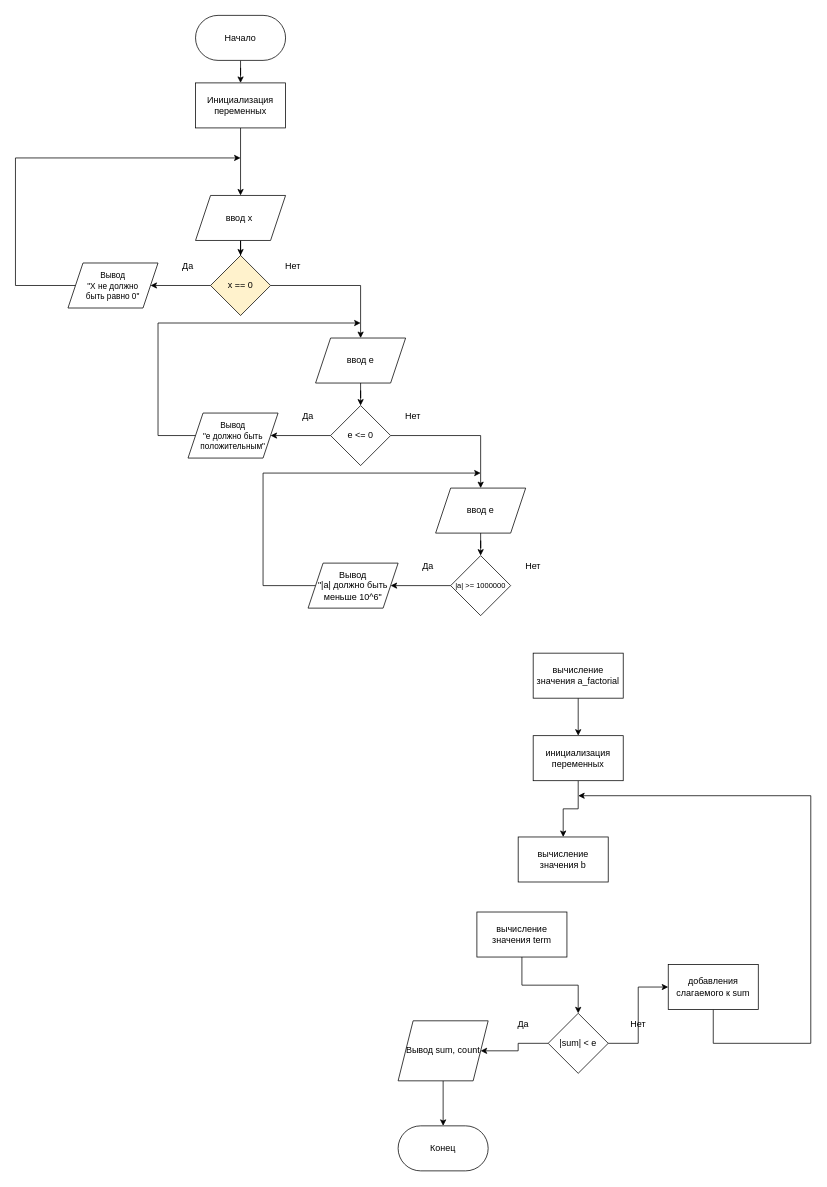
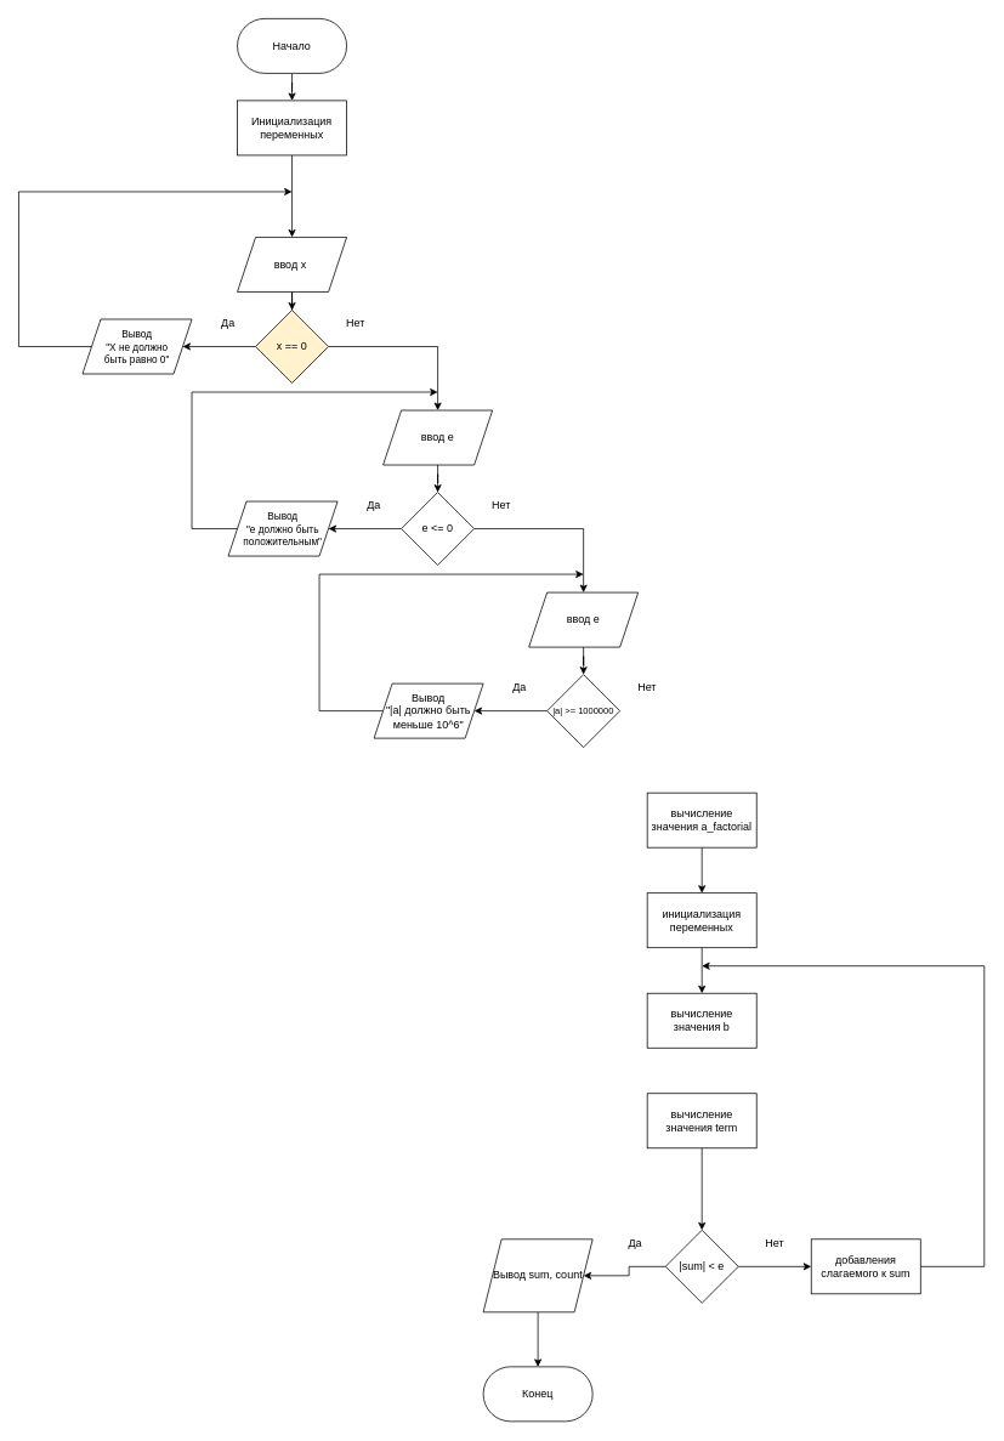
  <mxCell id="0" />
  <mxCell id="1" parent="0" />
  <mxCell id="2" style="edgeStyle=orthogonalEdgeStyle;rounded=0;orthogonalLoop=1;jettySize=auto;html=1;entryX=0.5;entryY=0;entryDx=0;entryDy=0;" edge="1" parent="1" source="3" target="31"><mxGeometry relative="1" as="geometry" /></mxCell>
  <mxCell id="3" value="Начало" style="rounded=1;whiteSpace=wrap;html=1;arcSize=50;" vertex="1" parent="1"><mxGeometry x="260" y="20" width="120" height="60" as="geometry" /></mxCell>
  <mxCell id="4" style="edgeStyle=orthogonalEdgeStyle;rounded=0;orthogonalLoop=1;jettySize=auto;html=1;entryX=0.5;entryY=0;entryDx=0;entryDy=0;" edge="1" parent="1" source="5" target="8"><mxGeometry relative="1" as="geometry" /></mxCell>
  <mxCell id="5" value="ввод x&amp;nbsp;" style="shape=parallelogram;perimeter=parallelogramPerimeter;whiteSpace=wrap;html=1;fixedSize=1;" vertex="1" parent="1"><mxGeometry x="260" y="260" width="120" height="60" as="geometry" /></mxCell>
  <mxCell id="6" style="edgeStyle=orthogonalEdgeStyle;rounded=0;orthogonalLoop=1;jettySize=auto;html=1;entryX=1;entryY=0.5;entryDx=0;entryDy=0;" edge="1" parent="1" source="8" target="10"><mxGeometry relative="1" as="geometry" /></mxCell>
  <mxCell id="7" style="edgeStyle=orthogonalEdgeStyle;rounded=0;orthogonalLoop=1;jettySize=auto;html=1;entryX=0.5;entryY=0;entryDx=0;entryDy=0;" edge="1" parent="1" source="8" target="12"><mxGeometry relative="1" as="geometry"><mxPoint x="430" y="460" as="targetPoint" /></mxGeometry></mxCell>
  <mxCell id="8" value="x == 0" style="rhombus;whiteSpace=wrap;html=1;fillColor=#fff2cc;" vertex="1" parent="1"><mxGeometry x="280" y="340" width="80" height="80" as="geometry" /></mxCell>
  <mxCell id="9" style="edgeStyle=orthogonalEdgeStyle;rounded=0;orthogonalLoop=1;jettySize=auto;html=1;" edge="1" parent="1" source="10"><mxGeometry relative="1" as="geometry"><mxPoint x="320" y="210" as="targetPoint" /><Array as="points"><mxPoint x="20" y="380" /><mxPoint x="20" y="210" /></Array></mxGeometry></mxCell>
  <mxCell id="10" value="&lt;font style=&quot;font-size: 11px;&quot;&gt;Вывод&lt;br&gt;&quot;X не должно&lt;/font&gt;&lt;div style=&quot;font-size: 11px;&quot;&gt;&lt;font style=&quot;font-size: 11px;&quot;&gt;быть равно 0&quot;&lt;/font&gt;&lt;/div&gt;" style="shape=parallelogram;perimeter=parallelogramPerimeter;whiteSpace=wrap;html=1;fixedSize=1;" vertex="1" parent="1"><mxGeometry x="90" y="350" width="120" height="60" as="geometry" /></mxCell>
  <mxCell id="11" style="edgeStyle=orthogonalEdgeStyle;rounded=0;orthogonalLoop=1;jettySize=auto;html=1;entryX=0.5;entryY=0;entryDx=0;entryDy=0;" edge="1" parent="1" source="12" target="15"><mxGeometry relative="1" as="geometry" /></mxCell>
  <mxCell id="12" value="ввод e" style="shape=parallelogram;perimeter=parallelogramPerimeter;whiteSpace=wrap;html=1;fixedSize=1;" vertex="1" parent="1"><mxGeometry x="420" y="450" width="120" height="60" as="geometry" /></mxCell>
  <mxCell id="13" style="edgeStyle=orthogonalEdgeStyle;rounded=0;orthogonalLoop=1;jettySize=auto;html=1;entryX=1;entryY=0.5;entryDx=0;entryDy=0;" edge="1" parent="1" source="15" target="17"><mxGeometry relative="1" as="geometry" /></mxCell>
  <mxCell id="14" style="edgeStyle=orthogonalEdgeStyle;rounded=0;orthogonalLoop=1;jettySize=auto;html=1;entryX=0.5;entryY=0;entryDx=0;entryDy=0;" edge="1" parent="1" source="15" target="19"><mxGeometry relative="1" as="geometry" /></mxCell>
  <mxCell id="15" value="e &amp;lt;= 0" style="rhombus;whiteSpace=wrap;html=1;" vertex="1" parent="1"><mxGeometry x="440" y="540" width="80" height="80" as="geometry" /></mxCell>
  <mxCell id="16" style="edgeStyle=orthogonalEdgeStyle;rounded=0;orthogonalLoop=1;jettySize=auto;html=1;" edge="1" parent="1" source="17"><mxGeometry relative="1" as="geometry"><mxPoint x="480" y="430" as="targetPoint" /><Array as="points"><mxPoint x="210" y="580" /><mxPoint x="210" y="430" /></Array></mxGeometry></mxCell>
  <mxCell id="17" value="&lt;font style=&quot;font-size: 11px;&quot;&gt;Вывод&lt;/font&gt;&lt;div style=&quot;font-size: 11px;&quot;&gt;&lt;font style=&quot;font-size: 11px;&quot;&gt;&quot;e должно быть положительным&quot;&lt;/font&gt;&lt;/div&gt;" style="shape=parallelogram;perimeter=parallelogramPerimeter;whiteSpace=wrap;html=1;fixedSize=1;" vertex="1" parent="1"><mxGeometry x="250" y="550" width="120" height="60" as="geometry" /></mxCell>
  <mxCell id="18" style="edgeStyle=orthogonalEdgeStyle;rounded=0;orthogonalLoop=1;jettySize=auto;html=1;entryX=0.5;entryY=0;entryDx=0;entryDy=0;" edge="1" parent="1" source="19" target="21"><mxGeometry relative="1" as="geometry" /></mxCell>
  <mxCell id="19" value="ввод e" style="shape=parallelogram;perimeter=parallelogramPerimeter;whiteSpace=wrap;html=1;fixedSize=1;" vertex="1" parent="1"><mxGeometry x="580" y="650" width="120" height="60" as="geometry" /></mxCell>
  <mxCell id="20" style="edgeStyle=orthogonalEdgeStyle;rounded=0;orthogonalLoop=1;jettySize=auto;html=1;entryX=1;entryY=0.5;entryDx=0;entryDy=0;" edge="1" parent="1" source="21" target="27"><mxGeometry relative="1" as="geometry" /></mxCell>
  <mxCell id="21" value="&lt;font style=&quot;font-size: 10px;&quot;&gt;|a| &amp;gt;=&amp;nbsp;1000000&lt;/font&gt;" style="rhombus;whiteSpace=wrap;html=1;" vertex="1" parent="1"><mxGeometry x="600" y="740" width="80" height="80" as="geometry" /></mxCell>
  <mxCell id="22" value="Да" style="text;html=1;align=center;verticalAlign=middle;whiteSpace=wrap;rounded=0;" vertex="1" parent="1"><mxGeometry x="220" y="340" width="60" height="30" as="geometry" /></mxCell>
  <mxCell id="23" value="Нет" style="text;html=1;align=center;verticalAlign=middle;whiteSpace=wrap;rounded=0;" vertex="1" parent="1"><mxGeometry x="360" y="340" width="60" height="30" as="geometry" /></mxCell>
  <mxCell id="24" value="Нет" style="text;html=1;align=center;verticalAlign=middle;whiteSpace=wrap;rounded=0;" vertex="1" parent="1"><mxGeometry x="520" y="540" width="60" height="30" as="geometry" /></mxCell>
  <mxCell id="25" value="Да" style="text;html=1;align=center;verticalAlign=middle;whiteSpace=wrap;rounded=0;" vertex="1" parent="1"><mxGeometry x="380" y="539" width="60" height="30" as="geometry" /></mxCell>
  <mxCell id="26" style="edgeStyle=orthogonalEdgeStyle;rounded=0;orthogonalLoop=1;jettySize=auto;html=1;" edge="1" parent="1" source="27"><mxGeometry relative="1" as="geometry"><mxPoint x="640" y="630" as="targetPoint" /><Array as="points"><mxPoint x="350" y="780" /><mxPoint x="350" y="630" /><mxPoint x="640" y="630" /></Array></mxGeometry></mxCell>
  <mxCell id="27" value="Вывод&lt;div&gt;&quot;|a| должно быть меньше 10^6&quot;&lt;/div&gt;" style="shape=parallelogram;perimeter=parallelogramPerimeter;whiteSpace=wrap;html=1;fixedSize=1;" vertex="1" parent="1"><mxGeometry x="410" y="750" width="120" height="60" as="geometry" /></mxCell>
  <mxCell id="28" value="Да" style="text;html=1;align=center;verticalAlign=middle;whiteSpace=wrap;rounded=0;" vertex="1" parent="1"><mxGeometry x="540" y="740" width="60" height="30" as="geometry" /></mxCell>
  <mxCell id="29" value="Нет" style="text;html=1;align=center;verticalAlign=middle;whiteSpace=wrap;rounded=0;" vertex="1" parent="1"><mxGeometry x="680" y="740" width="60" height="30" as="geometry" /></mxCell>
  <mxCell id="30" style="edgeStyle=orthogonalEdgeStyle;rounded=0;orthogonalLoop=1;jettySize=auto;html=1;entryX=0.5;entryY=0;entryDx=0;entryDy=0;" edge="1" parent="1" source="31" target="5"><mxGeometry relative="1" as="geometry" /></mxCell>
  <mxCell id="31" value="Инициализация переменных" style="rounded=0;whiteSpace=wrap;html=1;" vertex="1" parent="1"><mxGeometry x="260" y="110" width="120" height="60" as="geometry" /></mxCell>
  <mxCell id="32" style="edgeStyle=orthogonalEdgeStyle;rounded=0;orthogonalLoop=1;jettySize=auto;html=1;entryX=0.5;entryY=0;entryDx=0;entryDy=0;" edge="1" parent="1" source="33" target="45"><mxGeometry relative="1" as="geometry" /></mxCell>
  <mxCell id="33" value="вычисление значения a_factorial" style="rounded=0;whiteSpace=wrap;html=1;" vertex="1" parent="1"><mxGeometry x="710" y="870" width="120" height="60" as="geometry" /></mxCell>
- <mxCell id="34" value="вычисление значения b" style="rounded=0;whiteSpace=wrap;html=1;" vertex="1" parent="1"><mxGeometry x="690" y="1115" width="120" height="60" as="geometry" /></mxCell>
+ <mxCell id="34" value="вычисление значения b" style="rounded=0;whiteSpace=wrap;html=1;" vertex="1" parent="1"><mxGeometry x="710" y="1090" width="120" height="60" as="geometry" /></mxCell>
  <mxCell id="35" style="edgeStyle=orthogonalEdgeStyle;rounded=0;orthogonalLoop=1;jettySize=auto;html=1;entryX=0.5;entryY=0;entryDx=0;entryDy=0;" edge="1" parent="1" source="36" target="39"><mxGeometry relative="1" as="geometry" /></mxCell>
- <mxCell id="36" value="вычисление значения term" style="rounded=0;whiteSpace=wrap;html=1;" vertex="1" parent="1"><mxGeometry x="635" y="1215" width="120" height="60" as="geometry" /></mxCell>
+ <mxCell id="36" value="вычисление значения term" style="rounded=0;whiteSpace=wrap;html=1;" vertex="1" parent="1"><mxGeometry x="710" y="1200" width="120" height="60" as="geometry" /></mxCell>
  <mxCell id="37" style="edgeStyle=orthogonalEdgeStyle;rounded=0;orthogonalLoop=1;jettySize=auto;html=1;entryX=1;entryY=0.5;entryDx=0;entryDy=0;" edge="1" parent="1" source="39" target="42"><mxGeometry relative="1" as="geometry"><mxPoint x="640" y="1390" as="targetPoint" /></mxGeometry></mxCell>
  <mxCell id="38" style="edgeStyle=orthogonalEdgeStyle;rounded=0;orthogonalLoop=1;jettySize=auto;html=1;entryX=0;entryY=0.5;entryDx=0;entryDy=0;" edge="1" parent="1" source="39" target="47"><mxGeometry relative="1" as="geometry" /></mxCell>
  <mxCell id="39" value="|sum| &amp;lt; e" style="rhombus;whiteSpace=wrap;html=1;" vertex="1" parent="1"><mxGeometry x="730" y="1350" width="80" height="80" as="geometry" /></mxCell>
  <mxCell id="40" value="Да" style="text;html=1;align=center;verticalAlign=middle;whiteSpace=wrap;rounded=0;" vertex="1" parent="1"><mxGeometry x="667" y="1350" width="60" height="30" as="geometry" /></mxCell>
  <mxCell id="41" style="edgeStyle=orthogonalEdgeStyle;rounded=0;orthogonalLoop=1;jettySize=auto;html=1;entryX=0.5;entryY=0;entryDx=0;entryDy=0;" edge="1" parent="1" source="42" target="48"><mxGeometry relative="1" as="geometry" /></mxCell>
  <mxCell id="42" value="Вывод sum, count" style="shape=parallelogram;perimeter=parallelogramPerimeter;whiteSpace=wrap;html=1;fixedSize=1;" vertex="1" parent="1"><mxGeometry x="530" y="1360" width="120" height="80" as="geometry" /></mxCell>
  <mxCell id="43" value="Нет" style="text;html=1;align=center;verticalAlign=middle;whiteSpace=wrap;rounded=0;" vertex="1" parent="1"><mxGeometry x="820" y="1350" width="60" height="30" as="geometry" /></mxCell>
  <mxCell id="44" style="edgeStyle=orthogonalEdgeStyle;rounded=0;orthogonalLoop=1;jettySize=auto;html=1;entryX=0.5;entryY=0;entryDx=0;entryDy=0;" edge="1" parent="1" source="45" target="34"><mxGeometry relative="1" as="geometry" /></mxCell>
  <mxCell id="45" value="инициализация переменных" style="rounded=0;whiteSpace=wrap;html=1;" vertex="1" parent="1"><mxGeometry x="710" y="980" width="120" height="60" as="geometry" /></mxCell>
  <mxCell id="46" style="edgeStyle=orthogonalEdgeStyle;rounded=0;orthogonalLoop=1;jettySize=auto;html=1;" edge="1" parent="1" source="47"><mxGeometry relative="1" as="geometry"><mxPoint x="770" y="1060" as="targetPoint" /><Array as="points"><mxPoint x="1080" y="1390" /><mxPoint x="1080" y="1060" /></Array></mxGeometry></mxCell>
- <mxCell id="47" value="добавления слагаемого к sum" style="rounded=0;whiteSpace=wrap;html=1;" vertex="1" parent="1"><mxGeometry x="890" y="1285" width="120" height="60" as="geometry" /></mxCell>
+ <mxCell id="47" value="добавления слагаемого к sum" style="rounded=0;whiteSpace=wrap;html=1;" vertex="1" parent="1"><mxGeometry x="890" y="1360" width="120" height="60" as="geometry" /></mxCell>
  <mxCell id="48" value="Конец" style="rounded=1;whiteSpace=wrap;html=1;arcSize=50;" vertex="1" parent="1"><mxGeometry x="530" y="1500" width="120" height="60" as="geometry" /></mxCell>
